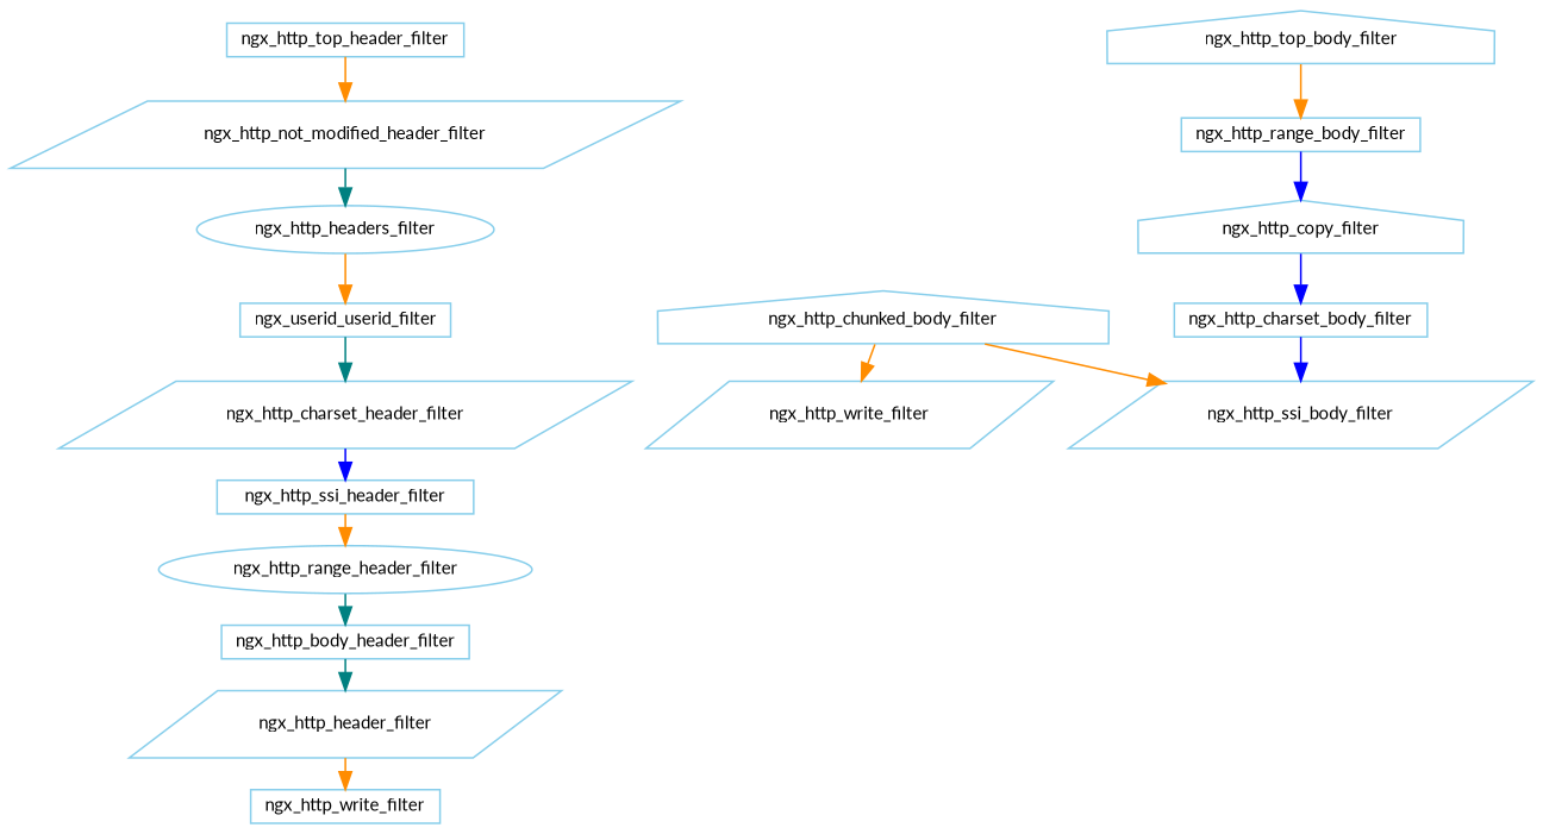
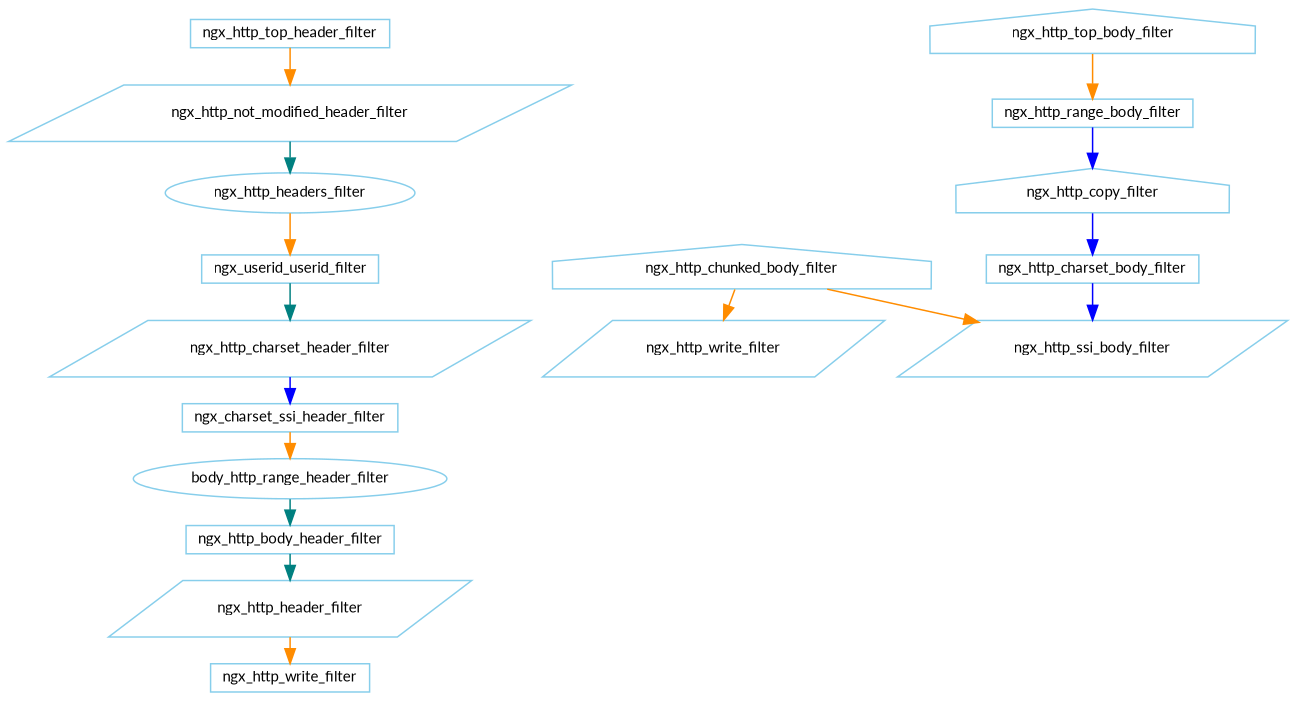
  digraph {
    fontname=Lato
    rankdir=TB
    ranksep=0.25
    node [color=skyblue fontname=Lato fontsize=10 shape=box]
    edge [color=darkorange fontname=Lato fontsize=10]
    n1 [height=0.2 label=ngx_http_write_filter]
    n2 [height=0.2 label=ngx_http_write_filter shape=parallelogram]
    ngx_http_top_header_filter [height=0.2]
    ngx_http_not_modified_header_filter [height=0.2 shape=parallelogram]
    ngx_http_headers_filter [height=0.2 shape=ellipse]
    n6 [height=0.2 label=ngx_userid_userid_filter]
    ngx_http_charset_header_filter [height=0.2 shape=parallelogram]
-   ngx_http_ssi_header_filter [height=0.2]
-   ngx_http_range_header_filter [height=0.2 shape=ellipse]
+   ngx_http_ssi_header_filter [height=0.2 label=ngx_charset_ssi_header_filter]
+   ngx_http_range_header_filter [height=0.2 shape=ellipse label=body_http_range_header_filter]
    n10 [height=0.2 label=ngx_http_body_header_filter]
    ngx_http_header_filter [height=0.2 shape=parallelogram]
    ngx_http_top_body_filter [height=0.2 shape=house]
    ngx_http_range_body_filter [height=0.2]
    ngx_http_copy_filter [height=0.2 shape=house]
    ngx_http_charset_body_filter [height=0.2]
    ngx_http_ssi_body_filter [height=0.2 shape=parallelogram]
    ngx_http_chunked_body_filter [height=0.2 shape=house]
    ngx_http_top_header_filter -> ngx_http_not_modified_header_filter
    ngx_http_not_modified_header_filter -> ngx_http_headers_filter [color=teal]
    ngx_http_headers_filter -> n6
    n6 -> ngx_http_charset_header_filter [color=teal]
    ngx_http_charset_header_filter -> ngx_http_ssi_header_filter [color=blue]
    ngx_http_ssi_header_filter -> ngx_http_range_header_filter
    ngx_http_range_header_filter -> n10 [color=teal]
    n10 -> ngx_http_header_filter [color=teal]
    ngx_http_header_filter -> n1
    ngx_http_top_body_filter -> ngx_http_range_body_filter
    ngx_http_range_body_filter -> ngx_http_copy_filter [color=blue]
    ngx_http_copy_filter -> ngx_http_charset_body_filter [color=blue]
    ngx_http_charset_body_filter -> ngx_http_ssi_body_filter [color=blue]
    ngx_http_chunked_body_filter -> n2
    ngx_http_chunked_body_filter -> ngx_http_ssi_body_filter
  }
